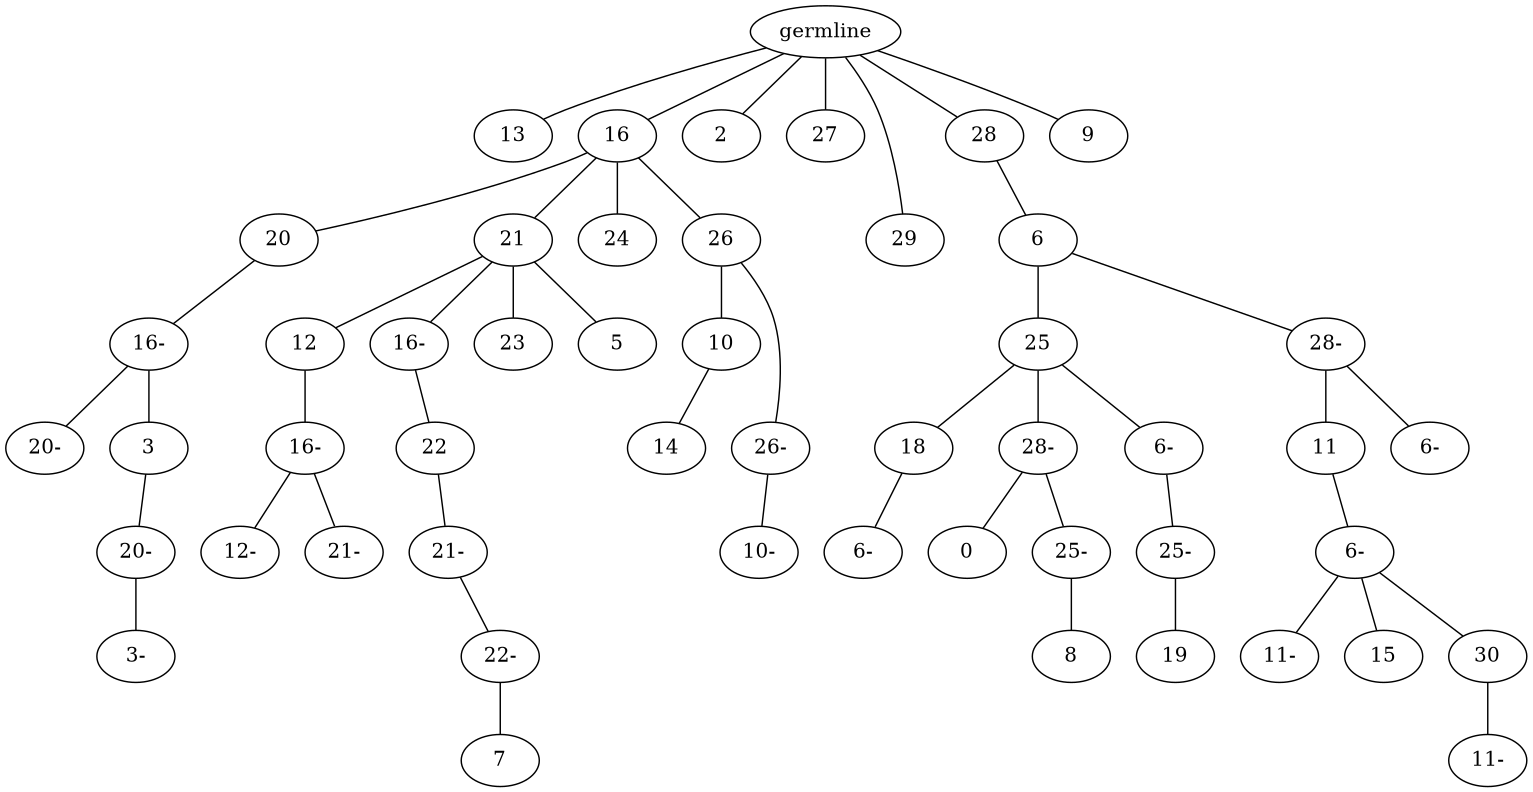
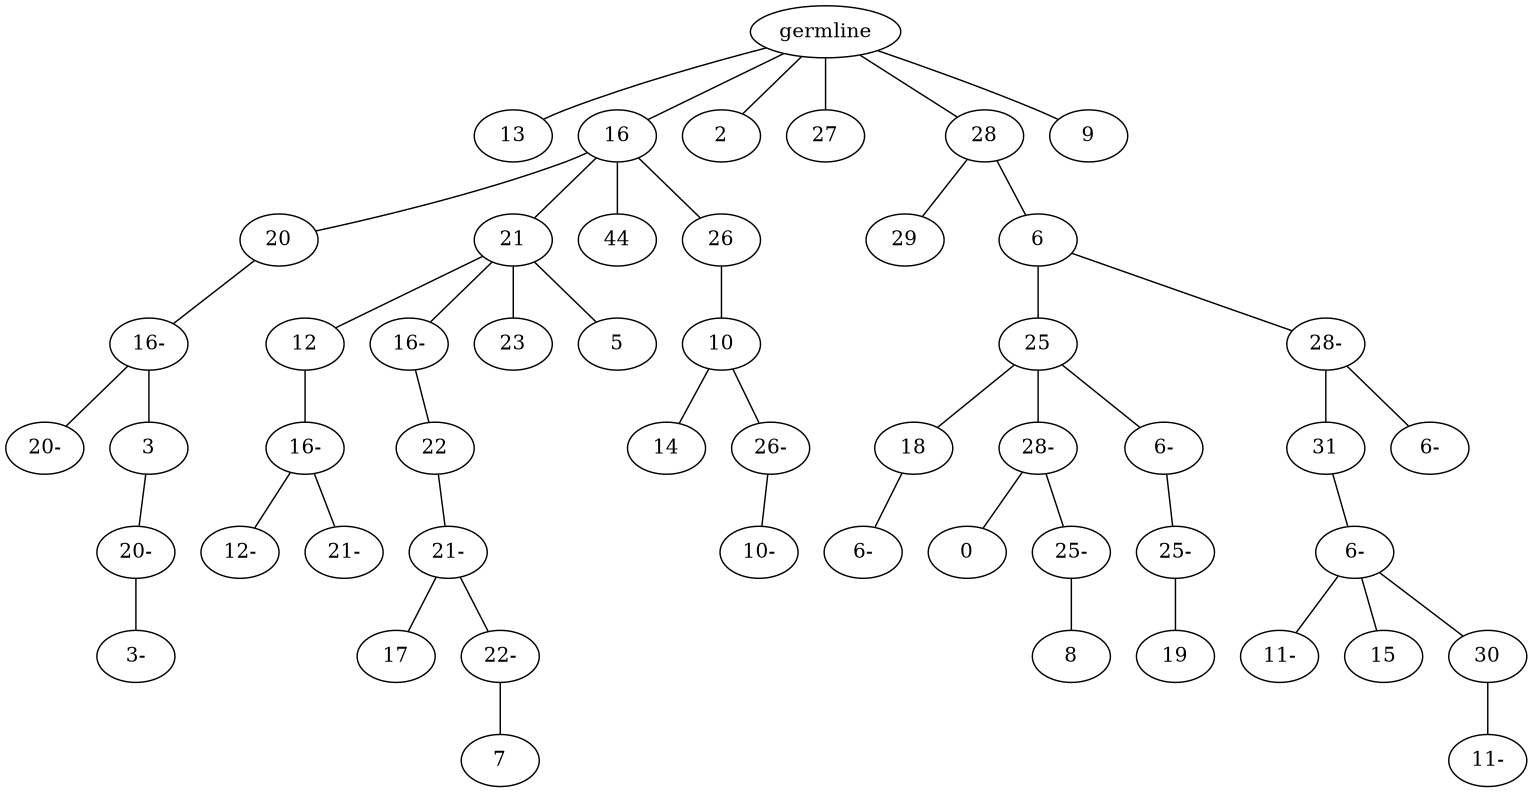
  graph {
    n1 [label=germline]
    n2 [label=13]
    n3 [label=16]
    n4 [label=2]
    n5 [label=27]
    n6 [label=28]
    n7 [label=29]
    n8 [label=9]
    n9 [label=20]
    n10 [label=21]
-   n11 [label=24]
+   n11 [label=44]
    n12 [label=26]
    n13 [label=6]
    n14 [label="16-"]
    n15 [label=12]
    n16 [label="16-"]
    n17 [label=23]
    n18 [label=5]
    n19 [label=10]
    n20 [label="20-"]
    n21 [label=3]
    n22 [label="20-"]
    n23 [label="3-"]
    n24 [label="16-"]
    n25 [label=22]
    n26 [label="12-"]
    n27 [label="21-"]
    n28 [label="21-"]
+   n29 [label=17]
    n30 [label="22-"]
    n31 [label=7]
    n32 [label=14]
    n33 [label="26-"]
    n34 [label="10-"]
    n35 [label=25]
    n36 [label="28-"]
    n37 [label=18]
    n38 [label="28-"]
    n39 [label="6-"]
-   n40 [label=11]
+   n40 [label=31]
    n41 [label="6-"]
    n42 [label="6-"]
    n43 [label=0]
    n44 [label="25-"]
    n45 [label="25-"]
    n46 [label=8]
    n47 [label=19]
    n48 [label="6-"]
    n49 [label="11-"]
    n50 [label=15]
    n51 [label=30]
    n52 [label="11-"]
    n1 -- n2
    n1 -- n3
    n1 -- n4
    n1 -- n5
    n1 -- n6
-   n1 -- n7
+   n6 -- n7
    n1 -- n8
    n3 -- n9
    n3 -- n10
    n3 -- n11
    n3 -- n12
    n6 -- n13
    n9 -- n14
    n10 -- n15
    n10 -- n16
    n10 -- n17
    n10 -- n18
    n12 -- n19
    n13 -- n35
    n13 -- n36
    n14 -- n20
    n14 -- n21
    n15 -- n24
    n16 -- n25
    n19 -- n32
-   n12 -- n33
+   n19 -- n33
    n21 -- n22
    n22 -- n23
    n24 -- n26
    n24 -- n27
    n25 -- n28
+   n28 -- n29
    n28 -- n30
    n30 -- n31
    n33 -- n34
    n35 -- n37
    n35 -- n38
    n35 -- n39
    n36 -- n40
    n36 -- n41
    n37 -- n42
    n38 -- n43
    n38 -- n44
    n39 -- n45
    n40 -- n48
    n44 -- n46
    n45 -- n47
    n48 -- n49
    n48 -- n50
    n48 -- n51
    n51 -- n52
  }
